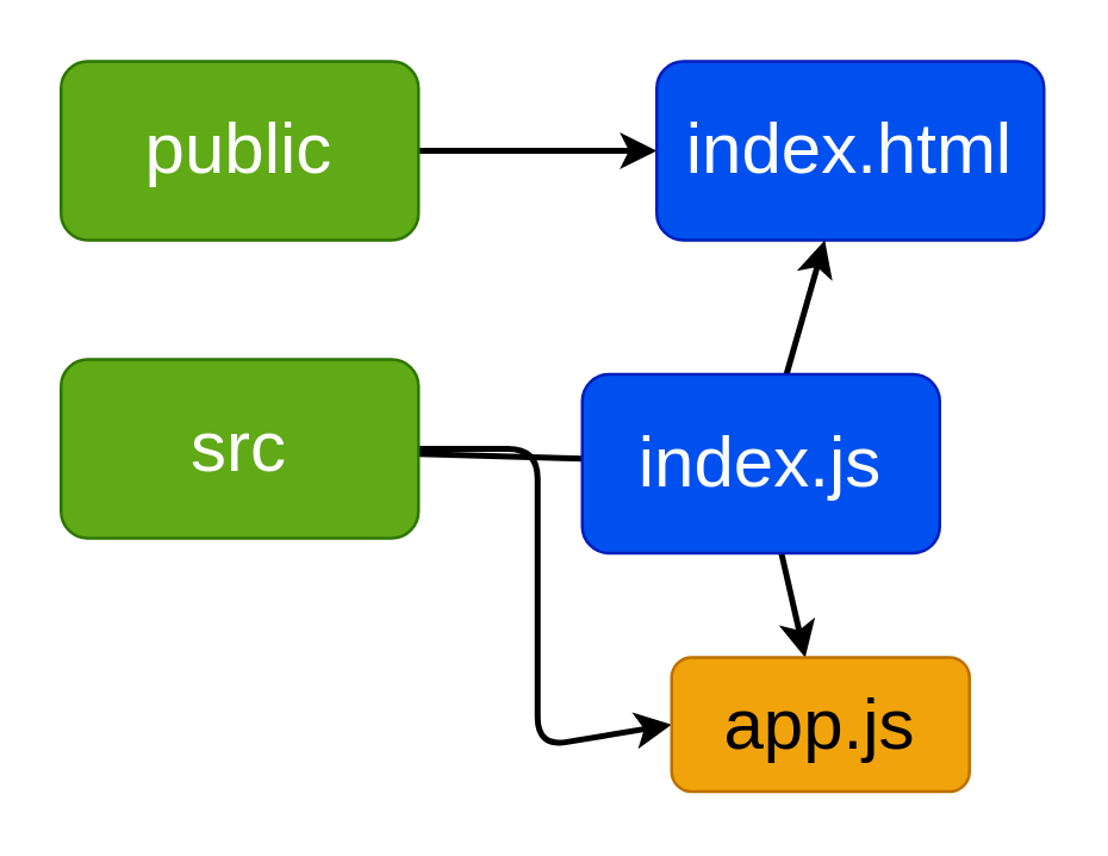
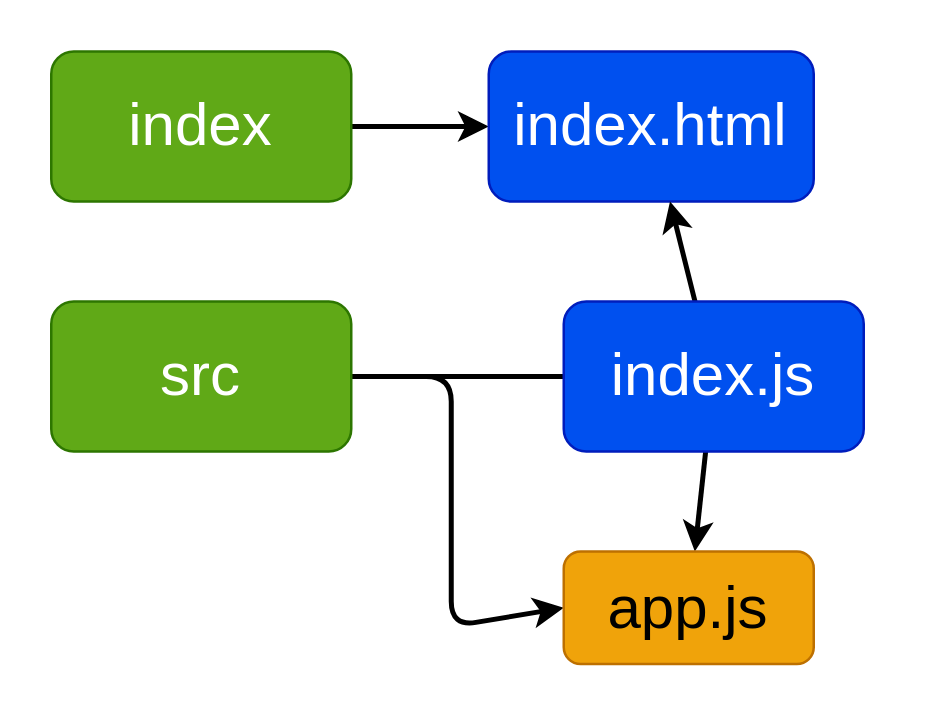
  <mxCell id="0" />
  <mxCell id="1" parent="0" />
  <mxCell id="2" value="" style="edgeStyle=none;html=1;fontSize=24;strokeWidth=2;" edge="1" parent="1" source="3" target="7"><mxGeometry relative="1" as="geometry" /></mxCell>
- <mxCell id="3" value="public" style="rounded=1;whiteSpace=wrap;html=1;fillColor=#60a917;fontColor=#ffffff;strokeColor=#2D7600;fontSize=24;" vertex="1" parent="1"><mxGeometry x="20" y="20" width="120" height="60" as="geometry" /></mxCell>
+ <mxCell id="3" value="index" style="rounded=1;whiteSpace=wrap;html=1;fillColor=#60a917;fontColor=#ffffff;strokeColor=#2D7600;fontSize=24;" vertex="1" parent="1"><mxGeometry x="20" y="20" width="120" height="60" as="geometry" /></mxCell>
  <mxCell id="4" value="" style="edgeStyle=none;html=1;fontSize=24;strokeWidth=2;endArrow=none;" edge="1" parent="1" source="6" target="10"><mxGeometry relative="1" as="geometry" /></mxCell>
  <mxCell id="5" style="edgeStyle=none;html=1;entryX=0;entryY=0.5;entryDx=0;entryDy=0;fontSize=24;strokeWidth=2;" edge="1" parent="1" source="6" target="11"><mxGeometry relative="1" as="geometry"><Array as="points"><mxPoint x="180" y="150" /><mxPoint x="180" y="250" /></Array></mxGeometry></mxCell>
  <mxCell id="6" value="src&lt;br style=&quot;font-size: 24px;&quot;&gt;" style="rounded=1;whiteSpace=wrap;html=1;fillColor=#60a917;fontColor=#ffffff;strokeColor=#2D7600;fontSize=24;" vertex="1" parent="1"><mxGeometry x="20" y="120" width="120" height="60" as="geometry" /></mxCell>
- <mxCell id="7" value="index.html" style="rounded=1;whiteSpace=wrap;html=1;fillColor=#0050ef;fontColor=#ffffff;strokeColor=#001DBC;fontSize=24;" vertex="1" parent="1"><mxGeometry x="220" y="20" width="130" height="60" as="geometry" /></mxCell>
+ <mxCell id="7" value="index.html" style="rounded=1;whiteSpace=wrap;html=1;fillColor=#0050ef;fontColor=#ffffff;strokeColor=#001DBC;fontSize=24;" vertex="1" parent="1"><mxGeometry x="195" y="20" width="130" height="60" as="geometry" /></mxCell>
  <mxCell id="8" value="" style="edgeStyle=none;html=1;fontSize=24;strokeWidth=2;" edge="1" parent="1" source="10" target="11"><mxGeometry relative="1" as="geometry" /></mxCell>
  <mxCell id="9" style="edgeStyle=none;html=1;fontSize=24;strokeWidth=2;" edge="1" parent="1" source="10" target="7"><mxGeometry relative="1" as="geometry" /></mxCell>
- <mxCell id="10" value="index.js" style="rounded=1;whiteSpace=wrap;html=1;fillColor=#0050ef;fontColor=#ffffff;strokeColor=#001DBC;fontSize=24;" vertex="1" parent="1"><mxGeometry x="195" y="125" width="120" height="60" as="geometry" /></mxCell>
+ <mxCell id="10" value="index.js" style="rounded=1;whiteSpace=wrap;html=1;fillColor=#0050ef;fontColor=#ffffff;strokeColor=#001DBC;fontSize=24;" vertex="1" parent="1"><mxGeometry x="225" y="120" width="120" height="60" as="geometry" /></mxCell>
  <mxCell id="11" value="app.js" style="rounded=1;whiteSpace=wrap;html=1;fillColor=#f0a30a;fontColor=#000000;strokeColor=#BD7000;fontSize=24;" vertex="1" parent="1"><mxGeometry x="225" y="220" width="100" height="45" as="geometry" /></mxCell>
